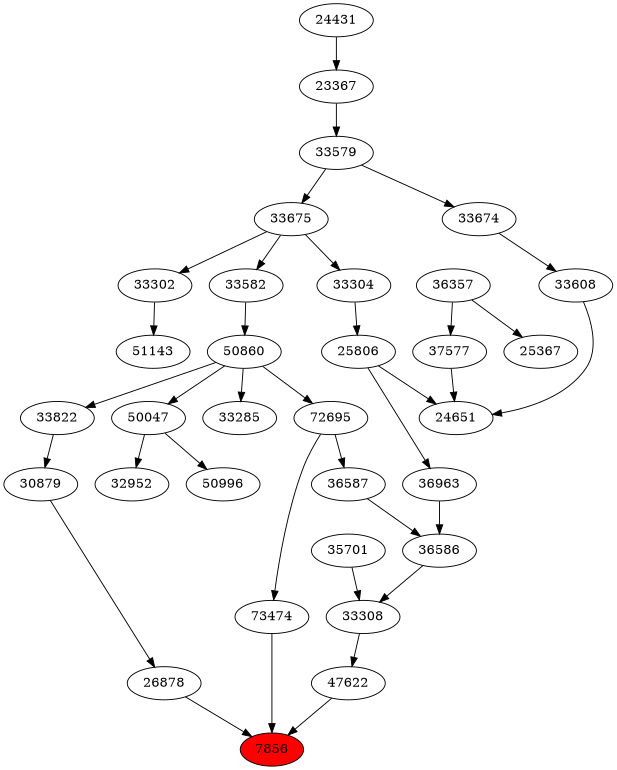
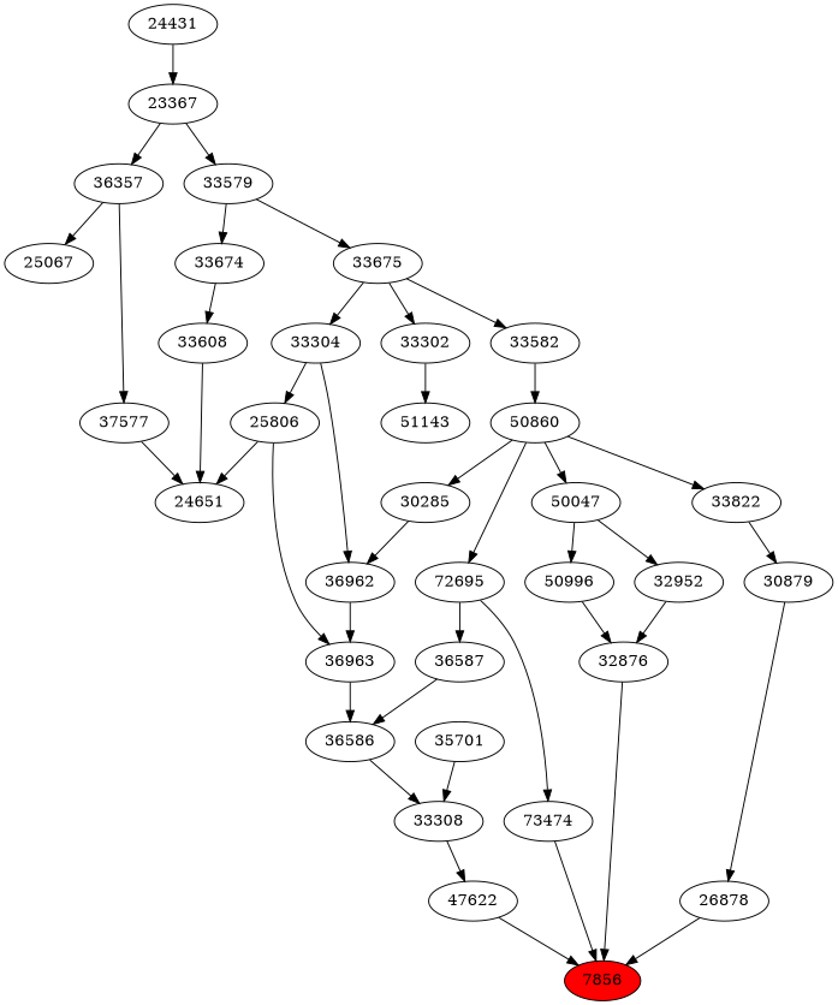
  strict digraph {
    n1 [fillcolor=red label=7856 style=filled]
+   n2 [label=32876]
    n3 [label=47622]
    n4 [label=26878]
    n5 [label=73474]
    n6 [label=50996]
    n7 [label=32952]
    n8 [label=33308]
    n9 [label=30879]
    n10 [label=72695]
    n11 [label=36587]
    n12 [label=36586]
    n13 [label=50047]
    n14 [label=35701]
    n15 [label=33822]
    n16 [label=50860]
-   n17 [label=33285]
-   n19 [label=25367]
+   n17 [label=30285]
+   n18 [label=36962]
+   n19 [label=25067]
    n20 [label=36963]
    n21 [label=24651]
    n22 [label=33582]
    n23 [label=36357]
    n24 [label=37577]
    n25 [label=51143]
    n26 [label=25806]
    n27 [label=33608]
    n28 [label=33675]
    n29 [label=33302]
    n30 [label=33304]
    n31 [label=23367]
    n32 [label=33579]
    n33 [label=33674]
    n34 [label=24431]
+   n2 -> n1
    n3 -> n1
    n4 -> n1
    n5 -> n1
+   n6 -> n2
+   n7 -> n2
    n8 -> n3
    n9 -> n4
    n10 -> n5
    n10 -> n11
    n11 -> n12
    n12 -> n8
    n13 -> n6
    n13 -> n7
    n14 -> n8
    n15 -> n9
    n16 -> n10
    n16 -> n13
    n16 -> n15
    n16 -> n17
+   n17 -> n18
+   n18 -> n20
    n20 -> n12
    n22 -> n16
    n23 -> n19
    n23 -> n24
    n24 -> n21
    n26 -> n20
    n26 -> n21
    n27 -> n21
    n28 -> n22
    n28 -> n29
    n28 -> n30
    n29 -> n25
+   n30 -> n18
    n30 -> n26
+   n31 -> n23
    n31 -> n32
    n32 -> n28
    n32 -> n33
    n33 -> n27
    n34 -> n31
  }
